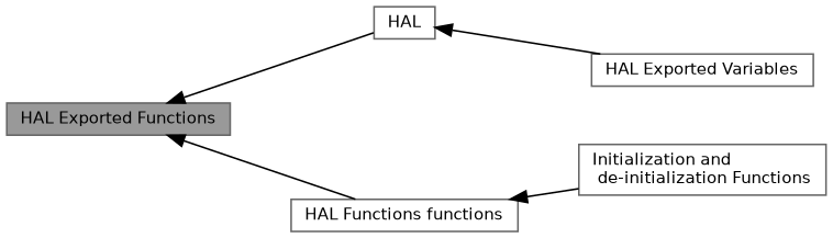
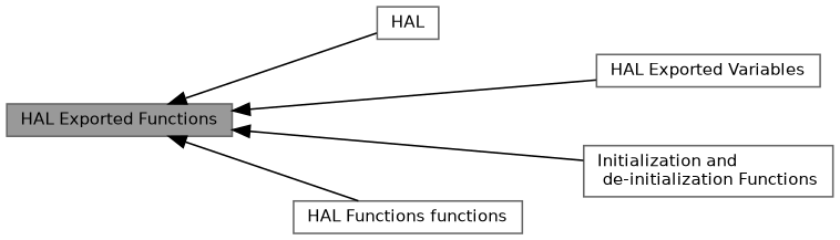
  digraph {
    rankdir=LR
    node [color=grey40 fillcolor=white fontname=Helvetica fontsize=10 shape=box style=filled]
    edge [dir=back fontname=Helvetica fontsize=10 labelfontname=Helvetica labelfontsize=10 shape=plaintext style=solid]
    n1 [height=0.2 label=HAL width=0.4]
    n2 [color=gray40 fillcolor=grey60 fontcolor=black height=0.2 label="HAL Exported Functions" width=0.4]
    n3 [height=0.2 label="Initialization and\l de-initialization Functions" width=0.4]
    n4 [height=0.2 label="HAL Functions functions" width=0.4]
    n5 [height=0.2 label="HAL Exported Variables" width=0.4]
    n2 -> n1
-   n4 -> n3
+   n2 -> n3
    n2 -> n4
-   n1 -> n5
+   n2 -> n5
  }
